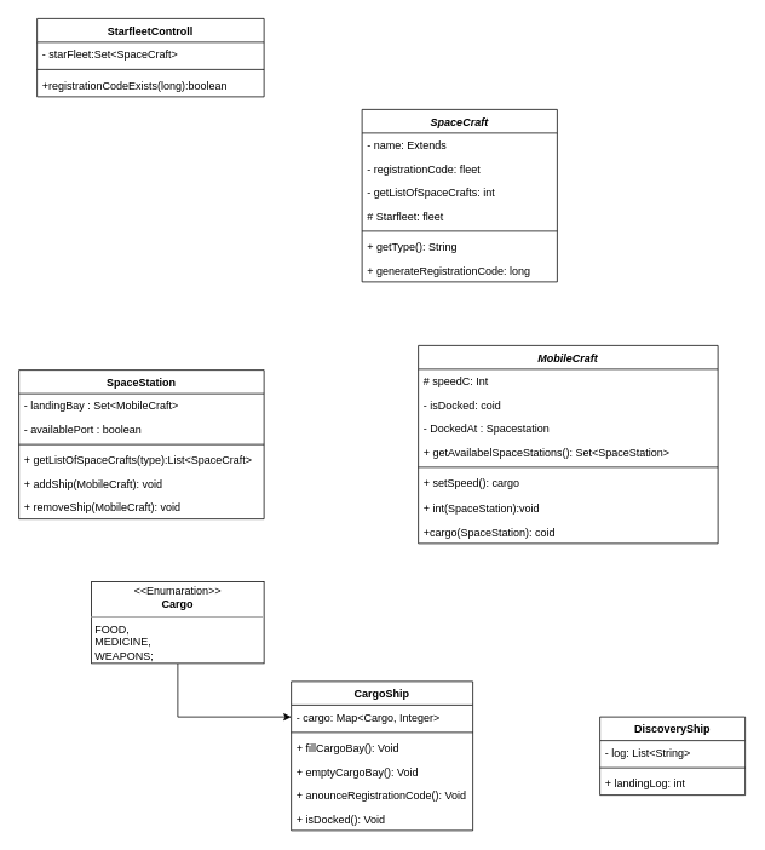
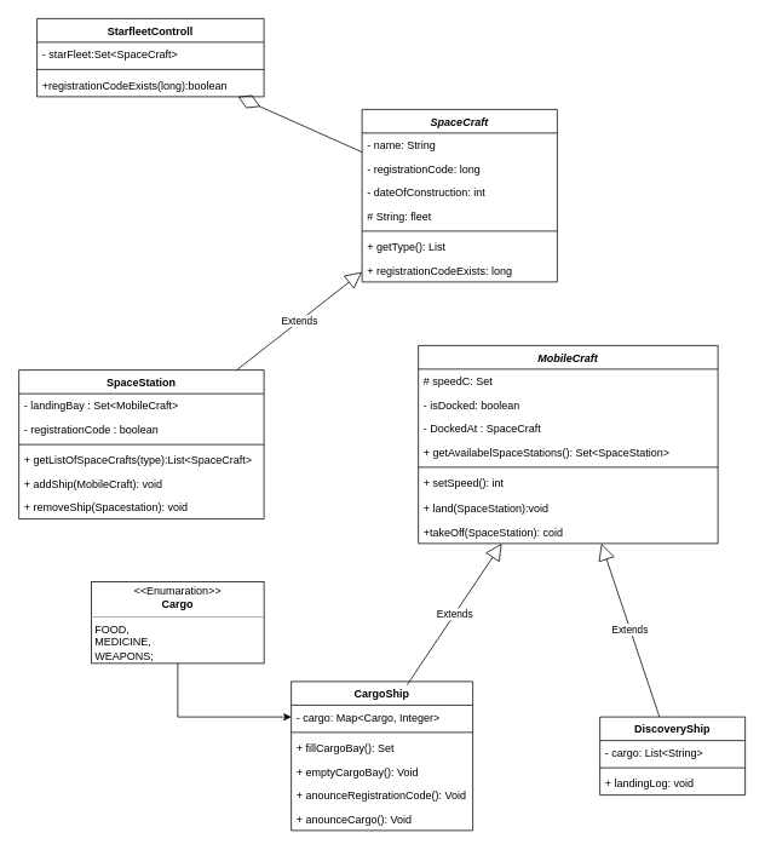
  <mxCell id="0" />
  <mxCell id="1" parent="0" />
  <mxCell id="2" value="StarfleetControll" style="swimlane;fontStyle=1;align=center;verticalAlign=top;childLayout=stackLayout;horizontal=1;startSize=26;horizontalStack=0;resizeParent=1;resizeParentMax=0;resizeLast=0;collapsible=1;marginBottom=0;" parent="1" vertex="1"><mxGeometry x="40" y="20" width="250" height="86" as="geometry" /></mxCell>
  <mxCell id="3" value="- starFleet:Set&lt;SpaceCraft&gt;" style="text;strokeColor=none;fillColor=none;align=left;verticalAlign=top;spacingLeft=4;spacingRight=4;overflow=hidden;rotatable=0;points=[[0,0.5],[1,0.5]];portConstraint=eastwest;" parent="2" vertex="1"><mxGeometry y="26" width="250" height="26" as="geometry" /></mxCell>
  <mxCell id="4" value="" style="line;strokeWidth=1;fillColor=none;align=left;verticalAlign=middle;spacingTop=-1;spacingLeft=3;spacingRight=3;rotatable=0;labelPosition=right;points=[];portConstraint=eastwest;" parent="2" vertex="1"><mxGeometry y="52" width="250" height="8" as="geometry" /></mxCell>
  <mxCell id="5" value="+registrationCodeExists(long):boolean" style="text;strokeColor=none;fillColor=none;align=left;verticalAlign=top;spacingLeft=4;spacingRight=4;overflow=hidden;rotatable=0;points=[[0,0.5],[1,0.5]];portConstraint=eastwest;" vertex="1" parent="2"><mxGeometry y="60" width="250" height="26" as="geometry" /></mxCell>
  <mxCell id="6" value="SpaceCraft" style="swimlane;fontStyle=3;align=center;verticalAlign=top;childLayout=stackLayout;horizontal=1;startSize=26;horizontalStack=0;resizeParent=1;resizeParentMax=0;resizeLast=0;collapsible=1;marginBottom=0;" parent="1" vertex="1"><mxGeometry x="398" y="120" width="215" height="190" as="geometry" /></mxCell>
- <mxCell id="7" value="- name: Extends" style="text;strokeColor=none;fillColor=none;align=left;verticalAlign=top;spacingLeft=4;spacingRight=4;overflow=hidden;rotatable=0;points=[[0,0.5],[1,0.5]];portConstraint=eastwest;" parent="6" vertex="1"><mxGeometry y="26" width="215" height="26" as="geometry" /></mxCell>
- <mxCell id="8" value="- registrationCode: fleet" style="text;strokeColor=none;fillColor=none;align=left;verticalAlign=top;spacingLeft=4;spacingRight=4;overflow=hidden;rotatable=0;points=[[0,0.5],[1,0.5]];portConstraint=eastwest;" parent="6" vertex="1"><mxGeometry y="52" width="215" height="26" as="geometry" /></mxCell>
- <mxCell id="9" value="- getListOfSpaceCrafts: int" style="text;strokeColor=none;fillColor=none;align=left;verticalAlign=top;spacingLeft=4;spacingRight=4;overflow=hidden;rotatable=0;points=[[0,0.5],[1,0.5]];portConstraint=eastwest;" parent="6" vertex="1"><mxGeometry y="78" width="215" height="26" as="geometry" /></mxCell>
- <mxCell id="10" value="# Starfleet: fleet" style="text;strokeColor=none;fillColor=none;align=left;verticalAlign=top;spacingLeft=4;spacingRight=4;overflow=hidden;rotatable=0;points=[[0,0.5],[1,0.5]];portConstraint=eastwest;" parent="6" vertex="1"><mxGeometry y="104" width="215" height="26" as="geometry" /></mxCell>
+ <mxCell id="7" value="- name: String" style="text;strokeColor=none;fillColor=none;align=left;verticalAlign=top;spacingLeft=4;spacingRight=4;overflow=hidden;rotatable=0;points=[[0,0.5],[1,0.5]];portConstraint=eastwest;" parent="6" vertex="1"><mxGeometry y="26" width="215" height="26" as="geometry" /></mxCell>
+ <mxCell id="8" value="- registrationCode: long" style="text;strokeColor=none;fillColor=none;align=left;verticalAlign=top;spacingLeft=4;spacingRight=4;overflow=hidden;rotatable=0;points=[[0,0.5],[1,0.5]];portConstraint=eastwest;" parent="6" vertex="1"><mxGeometry y="52" width="215" height="26" as="geometry" /></mxCell>
+ <mxCell id="9" value="- dateOfConstruction: int" style="text;strokeColor=none;fillColor=none;align=left;verticalAlign=top;spacingLeft=4;spacingRight=4;overflow=hidden;rotatable=0;points=[[0,0.5],[1,0.5]];portConstraint=eastwest;" parent="6" vertex="1"><mxGeometry y="78" width="215" height="26" as="geometry" /></mxCell>
+ <mxCell id="10" value="# String: fleet" style="text;strokeColor=none;fillColor=none;align=left;verticalAlign=top;spacingLeft=4;spacingRight=4;overflow=hidden;rotatable=0;points=[[0,0.5],[1,0.5]];portConstraint=eastwest;" parent="6" vertex="1"><mxGeometry y="104" width="215" height="26" as="geometry" /></mxCell>
  <mxCell id="11" value="" style="line;strokeWidth=1;fillColor=none;align=left;verticalAlign=middle;spacingTop=-1;spacingLeft=3;spacingRight=3;rotatable=0;labelPosition=right;points=[];portConstraint=eastwest;" parent="6" vertex="1"><mxGeometry y="130" width="215" height="8" as="geometry" /></mxCell>
- <mxCell id="12" value="+ getType(): String" style="text;strokeColor=none;fillColor=none;align=left;verticalAlign=top;spacingLeft=4;spacingRight=4;overflow=hidden;rotatable=0;points=[[0,0.5],[1,0.5]];portConstraint=eastwest;" parent="6" vertex="1"><mxGeometry y="138" width="215" height="26" as="geometry" /></mxCell>
- <mxCell id="13" value="+ generateRegistrationCode: long" style="text;strokeColor=none;fillColor=none;align=left;verticalAlign=top;spacingLeft=4;spacingRight=4;overflow=hidden;rotatable=0;points=[[0,0.5],[1,0.5]];portConstraint=eastwest;" vertex="1" parent="6"><mxGeometry y="164" width="215" height="26" as="geometry" /></mxCell>
+ <mxCell id="12" value="+ getType(): List" style="text;strokeColor=none;fillColor=none;align=left;verticalAlign=top;spacingLeft=4;spacingRight=4;overflow=hidden;rotatable=0;points=[[0,0.5],[1,0.5]];portConstraint=eastwest;" parent="6" vertex="1"><mxGeometry y="138" width="215" height="26" as="geometry" /></mxCell>
+ <mxCell id="13" value="+ registrationCodeExists: long" style="text;strokeColor=none;fillColor=none;align=left;verticalAlign=top;spacingLeft=4;spacingRight=4;overflow=hidden;rotatable=0;points=[[0,0.5],[1,0.5]];portConstraint=eastwest;" vertex="1" parent="6"><mxGeometry y="164" width="215" height="26" as="geometry" /></mxCell>
  <mxCell id="14" value="DiscoveryShip" style="swimlane;fontStyle=1;align=center;verticalAlign=top;childLayout=stackLayout;horizontal=1;startSize=26;horizontalStack=0;resizeParent=1;resizeParentMax=0;resizeLast=0;collapsible=1;marginBottom=0;" parent="1" vertex="1"><mxGeometry x="660" y="789" width="160" height="86" as="geometry" /></mxCell>
- <mxCell id="15" value="- log: List&amp;lt;String&amp;gt;" style="text;strokeColor=none;fillColor=none;align=left;verticalAlign=top;spacingLeft=4;spacingRight=4;overflow=hidden;rotatable=0;points=[[0,0.5],[1,0.5]];portConstraint=eastwest;html=1;" parent="14" vertex="1"><mxGeometry y="26" width="160" height="26" as="geometry" /></mxCell>
+ <mxCell id="15" value="- cargo: List&amp;lt;String&amp;gt;" style="text;strokeColor=none;fillColor=none;align=left;verticalAlign=top;spacingLeft=4;spacingRight=4;overflow=hidden;rotatable=0;points=[[0,0.5],[1,0.5]];portConstraint=eastwest;html=1;" parent="14" vertex="1"><mxGeometry y="26" width="160" height="26" as="geometry" /></mxCell>
  <mxCell id="16" value="" style="line;strokeWidth=1;fillColor=none;align=left;verticalAlign=middle;spacingTop=-1;spacingLeft=3;spacingRight=3;rotatable=0;labelPosition=right;points=[];portConstraint=eastwest;" parent="14" vertex="1"><mxGeometry y="52" width="160" height="8" as="geometry" /></mxCell>
- <mxCell id="17" value="+ landingLog: int" style="text;strokeColor=none;fillColor=none;align=left;verticalAlign=top;spacingLeft=4;spacingRight=4;overflow=hidden;rotatable=0;points=[[0,0.5],[1,0.5]];portConstraint=eastwest;html=1;" parent="14" vertex="1"><mxGeometry y="60" width="160" height="26" as="geometry" /></mxCell>
+ <mxCell id="17" value="+ landingLog: void" style="text;strokeColor=none;fillColor=none;align=left;verticalAlign=top;spacingLeft=4;spacingRight=4;overflow=hidden;rotatable=0;points=[[0,0.5],[1,0.5]];portConstraint=eastwest;html=1;" parent="14" vertex="1"><mxGeometry y="60" width="160" height="26" as="geometry" /></mxCell>
  <mxCell id="18" value="CargoShip&#10;" style="swimlane;fontStyle=1;align=center;verticalAlign=top;childLayout=stackLayout;horizontal=1;startSize=26;horizontalStack=0;resizeParent=1;resizeParentMax=0;resizeLast=0;collapsible=1;marginBottom=0;" parent="1" vertex="1"><mxGeometry x="320" y="750" width="200" height="164" as="geometry" /></mxCell>
  <mxCell id="19" value="- cargo: Map&lt;Cargo, Integer&gt;" style="text;strokeColor=none;fillColor=none;align=left;verticalAlign=top;spacingLeft=4;spacingRight=4;overflow=hidden;rotatable=0;points=[[0,0.5],[1,0.5]];portConstraint=eastwest;" parent="18" vertex="1"><mxGeometry y="26" width="200" height="26" as="geometry" /></mxCell>
  <mxCell id="20" value="" style="line;strokeWidth=1;fillColor=none;align=left;verticalAlign=middle;spacingTop=-1;spacingLeft=3;spacingRight=3;rotatable=0;labelPosition=right;points=[];portConstraint=eastwest;" parent="18" vertex="1"><mxGeometry y="52" width="200" height="8" as="geometry" /></mxCell>
- <mxCell id="21" value="+ fillCargoBay(): Void" style="text;strokeColor=none;fillColor=none;align=left;verticalAlign=top;spacingLeft=4;spacingRight=4;overflow=hidden;rotatable=0;points=[[0,0.5],[1,0.5]];portConstraint=eastwest;" parent="18" vertex="1"><mxGeometry y="60" width="200" height="26" as="geometry" /></mxCell>
+ <mxCell id="21" value="+ fillCargoBay(): Set" style="text;strokeColor=none;fillColor=none;align=left;verticalAlign=top;spacingLeft=4;spacingRight=4;overflow=hidden;rotatable=0;points=[[0,0.5],[1,0.5]];portConstraint=eastwest;" parent="18" vertex="1"><mxGeometry y="60" width="200" height="26" as="geometry" /></mxCell>
  <mxCell id="22" value="+ emptyCargoBay(): Void" style="text;strokeColor=none;fillColor=none;align=left;verticalAlign=top;spacingLeft=4;spacingRight=4;overflow=hidden;rotatable=0;points=[[0,0.5],[1,0.5]];portConstraint=eastwest;" parent="18" vertex="1"><mxGeometry y="86" width="200" height="26" as="geometry" /></mxCell>
  <mxCell id="23" value="+ anounceRegistrationCode(): Void" style="text;strokeColor=none;fillColor=none;align=left;verticalAlign=top;spacingLeft=4;spacingRight=4;overflow=hidden;rotatable=0;points=[[0,0.5],[1,0.5]];portConstraint=eastwest;" parent="18" vertex="1"><mxGeometry y="112" width="200" height="26" as="geometry" /></mxCell>
- <mxCell id="24" value="+ isDocked(): Void" style="text;strokeColor=none;fillColor=none;align=left;verticalAlign=top;spacingLeft=4;spacingRight=4;overflow=hidden;rotatable=0;points=[[0,0.5],[1,0.5]];portConstraint=eastwest;" parent="18" vertex="1"><mxGeometry y="138" width="200" height="26" as="geometry" /></mxCell>
+ <mxCell id="24" value="+ anounceCargo(): Void" style="text;strokeColor=none;fillColor=none;align=left;verticalAlign=top;spacingLeft=4;spacingRight=4;overflow=hidden;rotatable=0;points=[[0,0.5],[1,0.5]];portConstraint=eastwest;" parent="18" vertex="1"><mxGeometry y="138" width="200" height="26" as="geometry" /></mxCell>
  <mxCell id="25" value="SpaceStation" style="swimlane;fontStyle=1;align=center;verticalAlign=top;childLayout=stackLayout;horizontal=1;startSize=26;horizontalStack=0;resizeParent=1;resizeParentMax=0;resizeLast=0;collapsible=1;marginBottom=0;" parent="1" vertex="1"><mxGeometry x="20" y="407" width="270" height="164" as="geometry" /></mxCell>
  <mxCell id="26" value="- landingBay : Set&lt;MobileCraft&gt;" style="text;strokeColor=none;fillColor=none;align=left;verticalAlign=top;spacingLeft=4;spacingRight=4;overflow=hidden;rotatable=0;points=[[0,0.5],[1,0.5]];portConstraint=eastwest;" parent="25" vertex="1"><mxGeometry y="26" width="270" height="26" as="geometry" /></mxCell>
- <mxCell id="27" value="- availablePort : boolean" style="text;strokeColor=none;fillColor=none;align=left;verticalAlign=top;spacingLeft=4;spacingRight=4;overflow=hidden;rotatable=0;points=[[0,0.5],[1,0.5]];portConstraint=eastwest;" parent="25" vertex="1"><mxGeometry y="52" width="270" height="26" as="geometry" /></mxCell>
+ <mxCell id="27" value="- registrationCode : boolean" style="text;strokeColor=none;fillColor=none;align=left;verticalAlign=top;spacingLeft=4;spacingRight=4;overflow=hidden;rotatable=0;points=[[0,0.5],[1,0.5]];portConstraint=eastwest;" parent="25" vertex="1"><mxGeometry y="52" width="270" height="26" as="geometry" /></mxCell>
  <mxCell id="28" value="" style="line;strokeWidth=1;fillColor=none;align=left;verticalAlign=middle;spacingTop=-1;spacingLeft=3;spacingRight=3;rotatable=0;labelPosition=right;points=[];portConstraint=eastwest;" parent="25" vertex="1"><mxGeometry y="78" width="270" height="8" as="geometry" /></mxCell>
  <mxCell id="29" value="+ getListOfSpaceCrafts(type):List&lt;SpaceCraft&gt;" style="text;strokeColor=none;fillColor=none;align=left;verticalAlign=top;spacingLeft=4;spacingRight=4;overflow=hidden;rotatable=0;points=[[0,0.5],[1,0.5]];portConstraint=eastwest;" parent="25" vertex="1"><mxGeometry y="86" width="270" height="26" as="geometry" /></mxCell>
  <mxCell id="30" value="+ addShip(MobileCraft): void" style="text;strokeColor=none;fillColor=none;align=left;verticalAlign=top;spacingLeft=4;spacingRight=4;overflow=hidden;rotatable=0;points=[[0,0.5],[1,0.5]];portConstraint=eastwest;" vertex="1" parent="25"><mxGeometry y="112" width="270" height="26" as="geometry" /></mxCell>
- <mxCell id="31" value="+ removeShip(MobileCraft): void " style="text;strokeColor=none;fillColor=none;align=left;verticalAlign=top;spacingLeft=4;spacingRight=4;overflow=hidden;rotatable=0;points=[[0,0.5],[1,0.5]];portConstraint=eastwest;" vertex="1" parent="25"><mxGeometry y="138" width="270" height="26" as="geometry" /></mxCell>
+ <mxCell id="31" value="+ removeShip(Spacestation): void " style="text;strokeColor=none;fillColor=none;align=left;verticalAlign=top;spacingLeft=4;spacingRight=4;overflow=hidden;rotatable=0;points=[[0,0.5],[1,0.5]];portConstraint=eastwest;" vertex="1" parent="25"><mxGeometry y="138" width="270" height="26" as="geometry" /></mxCell>
+ <mxCell id="32" value="Extends" style="endArrow=block;endSize=16;endFill=0;html=1;" parent="1" source="25" target="6" edge="1"><mxGeometry width="160" relative="1" as="geometry"><mxPoint x="420" y="640" as="sourcePoint" /><mxPoint x="580" y="640" as="targetPoint" /></mxGeometry></mxCell>
+ <mxCell id="33" value="Extends" style="endArrow=block;endSize=16;endFill=0;html=1;exitX=0.638;exitY=0.023;exitDx=0;exitDy=0;exitPerimeter=0;" parent="1" source="18" target="36" edge="1"><mxGeometry width="160" relative="1" as="geometry"><mxPoint x="430" y="650" as="sourcePoint" /><mxPoint x="470" y="520" as="targetPoint" /></mxGeometry></mxCell>
+ <mxCell id="34" value="Extends" style="endArrow=block;endSize=16;endFill=0;html=1;" parent="1" source="14" target="36" edge="1"><mxGeometry width="160" relative="1" as="geometry"><mxPoint x="440" y="660" as="sourcePoint" /><mxPoint x="620" y="530" as="targetPoint" /></mxGeometry></mxCell>
+ <mxCell id="35" value="" style="endArrow=diamondThin;endFill=0;endSize=24;html=1;" parent="1" source="6" target="2" edge="1"><mxGeometry width="160" relative="1" as="geometry"><mxPoint x="420" y="640" as="sourcePoint" /><mxPoint x="580" y="640" as="targetPoint" /></mxGeometry></mxCell>
  <mxCell id="36" value="MobileCraft&#10;" style="swimlane;fontStyle=3;align=center;verticalAlign=top;childLayout=stackLayout;horizontal=1;startSize=26;horizontalStack=0;resizeParent=1;resizeParentMax=0;resizeLast=0;collapsible=1;marginBottom=0;" parent="1" vertex="1"><mxGeometry x="460" y="380" width="330" height="218" as="geometry" /></mxCell>
- <mxCell id="37" value="# speedC: Int" style="text;strokeColor=none;fillColor=none;align=left;verticalAlign=top;spacingLeft=4;spacingRight=4;overflow=hidden;rotatable=0;points=[[0,0.5],[1,0.5]];portConstraint=eastwest;" parent="36" vertex="1"><mxGeometry y="26" width="330" height="26" as="geometry" /></mxCell>
- <mxCell id="38" value="- isDocked: coid" style="text;strokeColor=none;fillColor=none;align=left;verticalAlign=top;spacingLeft=4;spacingRight=4;overflow=hidden;rotatable=0;points=[[0,0.5],[1,0.5]];portConstraint=eastwest;" vertex="1" parent="36"><mxGeometry y="52" width="330" height="26" as="geometry" /></mxCell>
- <mxCell id="39" value="- DockedAt : Spacestation" style="text;strokeColor=none;fillColor=none;align=left;verticalAlign=top;spacingLeft=4;spacingRight=4;overflow=hidden;rotatable=0;points=[[0,0.5],[1,0.5]];portConstraint=eastwest;" vertex="1" parent="36"><mxGeometry y="78" width="330" height="26" as="geometry" /></mxCell>
+ <mxCell id="37" value="# speedC: Set" style="text;strokeColor=none;fillColor=none;align=left;verticalAlign=top;spacingLeft=4;spacingRight=4;overflow=hidden;rotatable=0;points=[[0,0.5],[1,0.5]];portConstraint=eastwest;" parent="36" vertex="1"><mxGeometry y="26" width="330" height="26" as="geometry" /></mxCell>
+ <mxCell id="38" value="- isDocked: boolean" style="text;strokeColor=none;fillColor=none;align=left;verticalAlign=top;spacingLeft=4;spacingRight=4;overflow=hidden;rotatable=0;points=[[0,0.5],[1,0.5]];portConstraint=eastwest;" vertex="1" parent="36"><mxGeometry y="52" width="330" height="26" as="geometry" /></mxCell>
+ <mxCell id="39" value="- DockedAt : SpaceCraft" style="text;strokeColor=none;fillColor=none;align=left;verticalAlign=top;spacingLeft=4;spacingRight=4;overflow=hidden;rotatable=0;points=[[0,0.5],[1,0.5]];portConstraint=eastwest;" vertex="1" parent="36"><mxGeometry y="78" width="330" height="26" as="geometry" /></mxCell>
  <mxCell id="40" value="+ getAvailabelSpaceStations(): Set&lt;SpaceStation&gt;" style="text;strokeColor=none;fillColor=none;align=left;verticalAlign=top;spacingLeft=4;spacingRight=4;overflow=hidden;rotatable=0;points=[[0,0.5],[1,0.5]];portConstraint=eastwest;" parent="36" vertex="1"><mxGeometry y="104" width="330" height="26" as="geometry" /></mxCell>
  <mxCell id="41" value="" style="line;strokeWidth=1;fillColor=none;align=left;verticalAlign=middle;spacingTop=-1;spacingLeft=3;spacingRight=3;rotatable=0;labelPosition=right;points=[];portConstraint=eastwest;" parent="36" vertex="1"><mxGeometry y="130" width="330" height="8" as="geometry" /></mxCell>
- <mxCell id="42" value="+ setSpeed(): cargo" style="text;strokeColor=none;fillColor=none;align=left;verticalAlign=top;spacingLeft=4;spacingRight=4;overflow=hidden;rotatable=0;points=[[0,0.5],[1,0.5]];portConstraint=eastwest;" parent="36" vertex="1"><mxGeometry y="138" width="330" height="28" as="geometry" /></mxCell>
- <mxCell id="43" value="+ int(SpaceStation):void" style="text;strokeColor=none;fillColor=none;align=left;verticalAlign=top;spacingLeft=4;spacingRight=4;overflow=hidden;rotatable=0;points=[[0,0.5],[1,0.5]];portConstraint=eastwest;" vertex="1" parent="36"><mxGeometry y="166" width="330" height="26" as="geometry" /></mxCell>
- <mxCell id="44" value="+cargo(SpaceStation): coid" style="text;strokeColor=none;fillColor=none;align=left;verticalAlign=top;spacingLeft=4;spacingRight=4;overflow=hidden;rotatable=0;points=[[0,0.5],[1,0.5]];portConstraint=eastwest;" vertex="1" parent="36"><mxGeometry y="192" width="330" height="26" as="geometry" /></mxCell>
+ <mxCell id="42" value="+ setSpeed(): int" style="text;strokeColor=none;fillColor=none;align=left;verticalAlign=top;spacingLeft=4;spacingRight=4;overflow=hidden;rotatable=0;points=[[0,0.5],[1,0.5]];portConstraint=eastwest;" parent="36" vertex="1"><mxGeometry y="138" width="330" height="28" as="geometry" /></mxCell>
+ <mxCell id="43" value="+ land(SpaceStation):void" style="text;strokeColor=none;fillColor=none;align=left;verticalAlign=top;spacingLeft=4;spacingRight=4;overflow=hidden;rotatable=0;points=[[0,0.5],[1,0.5]];portConstraint=eastwest;" vertex="1" parent="36"><mxGeometry y="166" width="330" height="26" as="geometry" /></mxCell>
+ <mxCell id="44" value="+takeOff(SpaceStation): coid" style="text;strokeColor=none;fillColor=none;align=left;verticalAlign=top;spacingLeft=4;spacingRight=4;overflow=hidden;rotatable=0;points=[[0,0.5],[1,0.5]];portConstraint=eastwest;" vertex="1" parent="36"><mxGeometry y="192" width="330" height="26" as="geometry" /></mxCell>
  <mxCell id="45" style="edgeStyle=orthogonalEdgeStyle;rounded=0;orthogonalLoop=1;jettySize=auto;html=1;" parent="1" source="46" target="19" edge="1"><mxGeometry relative="1" as="geometry" /></mxCell>
  <mxCell id="46" value="&lt;p style=&quot;margin: 0px ; margin-top: 4px ; text-align: center&quot;&gt;&lt;i&gt;&amp;lt;&amp;lt;&lt;/i&gt;Enumaration&lt;i&gt;&amp;gt;&amp;gt;&lt;/i&gt;&lt;br&gt;&lt;b&gt;Cargo&lt;/b&gt;&lt;/p&gt;&lt;hr size=&quot;1&quot;&gt;&lt;p style=&quot;margin: 0px ; margin-left: 4px&quot;&gt;FOOD,&lt;/p&gt;&lt;p style=&quot;margin: 0px ; margin-left: 4px&quot;&gt;MEDICINE,&lt;/p&gt;&lt;p style=&quot;margin: 0px ; margin-left: 4px&quot;&gt;WEAPONS;&lt;/p&gt;" style="verticalAlign=top;align=left;overflow=fill;fontSize=12;fontFamily=Helvetica;html=1;" parent="1" vertex="1"><mxGeometry x="100" y="640" width="190" height="90" as="geometry" /></mxCell>
